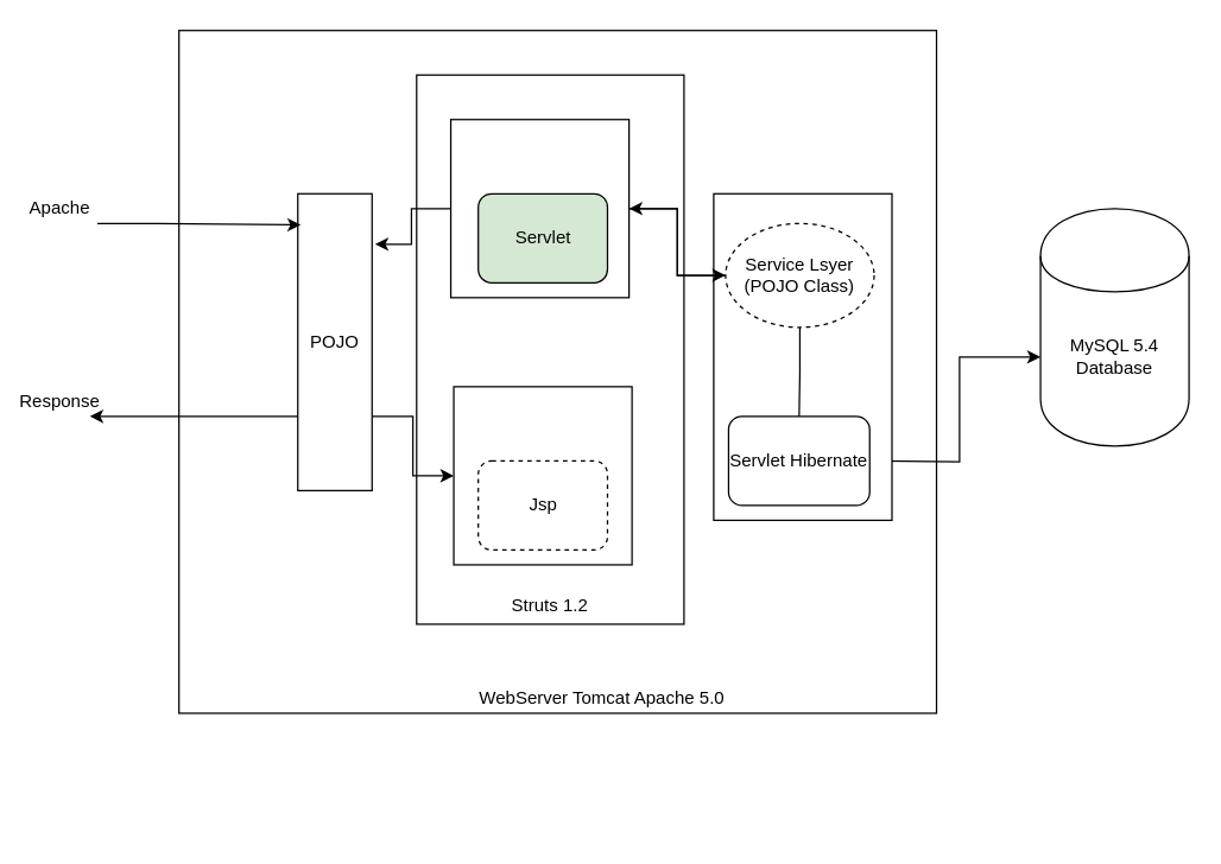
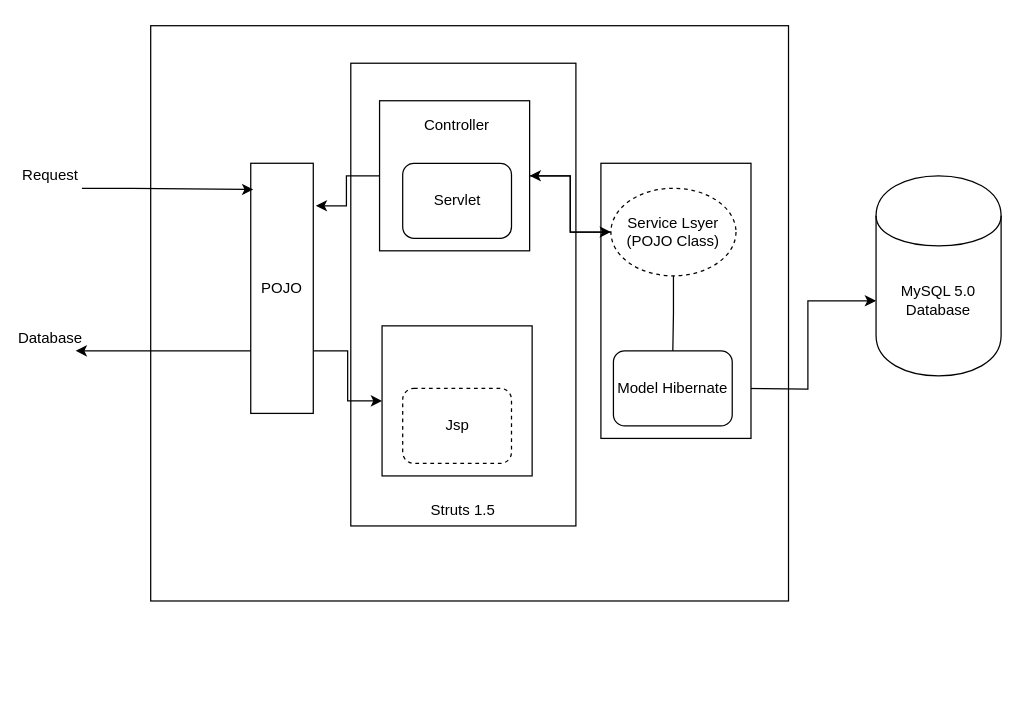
  <mxCell id="0" />
  <mxCell id="1" parent="0" />
  <mxCell id="2" value="" style="rounded=0;whiteSpace=wrap;html=1;" vertex="1" parent="1"><mxGeometry x="120" y="20" width="510" height="460" as="geometry" /></mxCell>
- <mxCell id="3" value="&lt;br&gt;&lt;br&gt;&lt;br&gt;&lt;br&gt;&lt;br&gt;&lt;br&gt;&lt;br&gt;&lt;br&gt;&lt;br&gt;&lt;br&gt;&lt;br&gt;&lt;br&gt;&lt;br&gt;&lt;br&gt;&lt;br&gt;&lt;br&gt;&lt;br&gt;&lt;br&gt;&lt;br&gt;&lt;br&gt;&lt;br&gt;&lt;br&gt;&lt;br&gt;&lt;br&gt;Struts 1.2&lt;br&gt;" style="rounded=0;whiteSpace=wrap;html=1;" vertex="1" parent="1"><mxGeometry x="280" y="50" width="180" height="370" as="geometry" /></mxCell>
+ <mxCell id="3" value="&lt;br&gt;&lt;br&gt;&lt;br&gt;&lt;br&gt;&lt;br&gt;&lt;br&gt;&lt;br&gt;&lt;br&gt;&lt;br&gt;&lt;br&gt;&lt;br&gt;&lt;br&gt;&lt;br&gt;&lt;br&gt;&lt;br&gt;&lt;br&gt;&lt;br&gt;&lt;br&gt;&lt;br&gt;&lt;br&gt;&lt;br&gt;&lt;br&gt;&lt;br&gt;&lt;br&gt;Struts 1.5&lt;br&gt;" style="rounded=0;whiteSpace=wrap;html=1;" vertex="1" parent="1"><mxGeometry x="280" y="50" width="180" height="370" as="geometry" /></mxCell>
  <mxCell id="4" style="edgeStyle=orthogonalEdgeStyle;rounded=0;orthogonalLoop=1;jettySize=auto;html=1;exitX=1;exitY=0.75;exitDx=0;exitDy=0;entryX=0;entryY=0.5;entryDx=0;entryDy=0;" edge="1" parent="1" source="5" target="14"><mxGeometry relative="1" as="geometry" /></mxCell>
  <mxCell id="5" value="POJO" style="rounded=0;whiteSpace=wrap;html=1;" vertex="1" parent="1"><mxGeometry x="200" y="130" width="50" height="200" as="geometry" /></mxCell>
  <mxCell id="6" value="" style="endArrow=classic;html=1;entryX=0.04;entryY=0.105;entryDx=0;entryDy=0;entryPerimeter=0;" edge="1" parent="1" target="5"><mxGeometry width="50" height="50" relative="1" as="geometry"><mxPoint x="65" y="150" as="sourcePoint" /><mxPoint x="145" y="150" as="targetPoint" /><Array as="points"><mxPoint x="95" y="150" /></Array></mxGeometry></mxCell>
  <mxCell id="7" value="" style="endArrow=classic;html=1;exitX=0;exitY=0.75;exitDx=0;exitDy=0;" edge="1" parent="1" source="5"><mxGeometry width="50" height="50" relative="1" as="geometry"><mxPoint x="40" y="320" as="sourcePoint" /><mxPoint x="60" y="280" as="targetPoint" /></mxGeometry></mxCell>
- <mxCell id="8" value="Apache" style="text;html=1;strokeColor=none;fillColor=none;align=center;verticalAlign=middle;whiteSpace=wrap;rounded=0;" vertex="1" parent="1"><mxGeometry x="20" y="130" width="40" height="20" as="geometry" /></mxCell>
- <mxCell id="9" value="Response" style="text;html=1;strokeColor=none;fillColor=none;align=center;verticalAlign=middle;whiteSpace=wrap;rounded=0;" vertex="1" parent="1"><mxGeometry x="20" y="260" width="40" height="20" as="geometry" /></mxCell>
+ <mxCell id="8" value="Request" style="text;html=1;strokeColor=none;fillColor=none;align=center;verticalAlign=middle;whiteSpace=wrap;rounded=0;" vertex="1" parent="1"><mxGeometry x="20" y="130" width="40" height="20" as="geometry" /></mxCell>
+ <mxCell id="9" value="Database" style="text;html=1;strokeColor=none;fillColor=none;align=center;verticalAlign=middle;whiteSpace=wrap;rounded=0;" vertex="1" parent="1"><mxGeometry x="20" y="260" width="40" height="20" as="geometry" /></mxCell>
  <mxCell id="10" style="edgeStyle=orthogonalEdgeStyle;rounded=0;orthogonalLoop=1;jettySize=auto;html=1;exitX=0;exitY=0.5;exitDx=0;exitDy=0;entryX=1.04;entryY=0.17;entryDx=0;entryDy=0;entryPerimeter=0;" edge="1" parent="1" source="11" target="5"><mxGeometry relative="1" as="geometry" /></mxCell>
  <mxCell id="11" value="" style="rounded=0;whiteSpace=wrap;html=1;" vertex="1" parent="1"><mxGeometry x="303" y="80" width="120" height="120" as="geometry" /></mxCell>
- <mxCell id="13" value="Servlet" style="rounded=1;whiteSpace=wrap;html=1;fillColor=#d5e8d4;" vertex="1" parent="1"><mxGeometry x="321.5" y="130" width="87" height="60" as="geometry" /></mxCell>
+ <mxCell id="12" value="Controller" style="text;html=1;strokeColor=none;fillColor=none;align=center;verticalAlign=middle;whiteSpace=wrap;rounded=0;" vertex="1" parent="1"><mxGeometry x="310" y="90" width="110" height="20" as="geometry" /></mxCell>
+ <mxCell id="13" value="Servlet" style="rounded=1;whiteSpace=wrap;html=1;" vertex="1" parent="1"><mxGeometry x="321.5" y="130" width="87" height="60" as="geometry" /></mxCell>
  <mxCell id="14" value="" style="rounded=0;whiteSpace=wrap;html=1;" vertex="1" parent="1"><mxGeometry x="305" y="260" width="120" height="120" as="geometry" /></mxCell>
  <mxCell id="15" value="Jsp" style="rounded=1;whiteSpace=wrap;html=1;dashed=1;" vertex="1" parent="1"><mxGeometry x="321.5" y="310" width="87" height="60" as="geometry" /></mxCell>
  <mxCell id="16" style="edgeStyle=orthogonalEdgeStyle;rounded=0;orthogonalLoop=1;jettySize=auto;html=1;exitX=0.5;exitY=1;exitDx=0;exitDy=0;" edge="1" parent="1"><mxGeometry relative="1" as="geometry"><mxPoint x="380" y="560" as="sourcePoint" /><mxPoint x="380" y="560" as="targetPoint" /></mxGeometry></mxCell>
- <mxCell id="17" value="WebServer Tomcat Apache 5.0" style="text;html=1;strokeColor=none;fillColor=none;align=center;verticalAlign=middle;whiteSpace=wrap;rounded=0;" vertex="1" parent="1"><mxGeometry x="280" y="460" width="250" height="20" as="geometry" /></mxCell>
  <mxCell id="18" style="edgeStyle=orthogonalEdgeStyle;rounded=0;orthogonalLoop=1;jettySize=auto;html=1;entryX=0;entryY=0.625;entryDx=0;entryDy=0;entryPerimeter=0;" edge="1" parent="1" target="20"><mxGeometry relative="1" as="geometry"><mxPoint x="590" y="310" as="sourcePoint" /></mxGeometry></mxCell>
  <mxCell id="19" value="" style="rounded=0;whiteSpace=wrap;html=1;" vertex="1" parent="1"><mxGeometry x="480" y="130" width="120" height="220" as="geometry" /></mxCell>
- <mxCell id="20" value="MySQL 5.4 Database" style="shape=cylinder;whiteSpace=wrap;html=1;boundedLbl=1;backgroundOutline=1;" vertex="1" parent="1"><mxGeometry x="700" y="140" width="100" height="160" as="geometry" /></mxCell>
- <mxCell id="21" value="&lt;span&gt;Servlet Hibernate&lt;/span&gt;" style="rounded=1;whiteSpace=wrap;html=1;" vertex="1" parent="1"><mxGeometry x="490" y="280" width="95" height="60" as="geometry" /></mxCell>
+ <mxCell id="20" value="MySQL 5.0 Database" style="shape=cylinder;whiteSpace=wrap;html=1;boundedLbl=1;backgroundOutline=1;" vertex="1" parent="1"><mxGeometry x="700" y="140" width="100" height="160" as="geometry" /></mxCell>
+ <mxCell id="21" value="&lt;span&gt;Model Hibernate&lt;/span&gt;" style="rounded=1;whiteSpace=wrap;html=1;" vertex="1" parent="1"><mxGeometry x="490" y="280" width="95" height="60" as="geometry" /></mxCell>
  <mxCell id="22" style="edgeStyle=orthogonalEdgeStyle;rounded=0;orthogonalLoop=1;jettySize=auto;html=1;exitX=0.5;exitY=1;exitDx=0;exitDy=0;entryX=0.5;entryY=0;entryDx=0;entryDy=0;endArrow=none;" edge="1" parent="1" source="23" target="21"><mxGeometry relative="1" as="geometry" /></mxCell>
  <mxCell id="23" value="Service Lsyer (POJO Class)" style="ellipse;whiteSpace=wrap;html=1;dashed=1;" vertex="1" parent="1"><mxGeometry x="488" y="150" width="100" height="70" as="geometry" /></mxCell>
  <mxCell id="24" style="edgeStyle=orthogonalEdgeStyle;rounded=0;orthogonalLoop=1;jettySize=auto;html=1;entryX=1;entryY=0.5;entryDx=0;entryDy=0;exitX=0;exitY=0.5;exitDx=0;exitDy=0;" edge="1" parent="1" source="23" target="11"><mxGeometry relative="1" as="geometry" /></mxCell>
  <mxCell id="25" style="edgeStyle=orthogonalEdgeStyle;rounded=0;orthogonalLoop=1;jettySize=auto;html=1;exitX=1;exitY=0.5;exitDx=0;exitDy=0;entryX=0;entryY=0.5;entryDx=0;entryDy=0;" edge="1" parent="1" source="11" target="23"><mxGeometry relative="1" as="geometry" /></mxCell>
